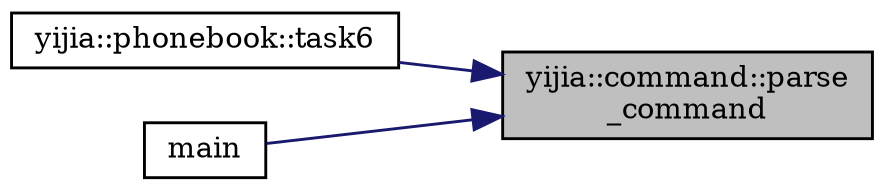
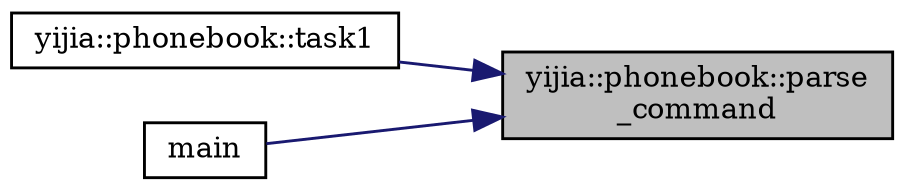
  digraph {
    fontname="DejaVu Serif"
    rankdir=RL
    node [color=black fillcolor=white fontname="DejaVu Serif" fontsize=10 shape=record style=filled]
    edge [color=midnightblue dir=back fontname="DejaVu Serif" fontsize=10 labelfontname=Helvetica labelfontsize=10 style=solid]
-   n1 [fillcolor=grey75 fontcolor=black height=0.2 label="yijia::command::parse\l_command" width=0.4]
-   n2 [height=0.2 label="yijia::phonebook::task6" width=0.4]
+   n1 [fillcolor=grey75 fontcolor=black height=0.2 label="yijia::phonebook::parse\l_command" width=0.4]
+   n2 [height=0.2 label="yijia::phonebook::task1" width=0.4]
    n3 [height=0.2 label=main width=0.4]
    n1 -> n2
    n1 -> n3
  }
